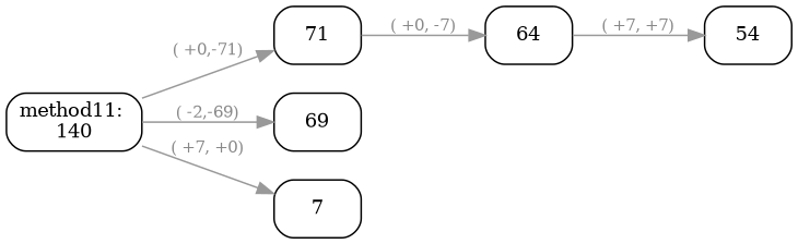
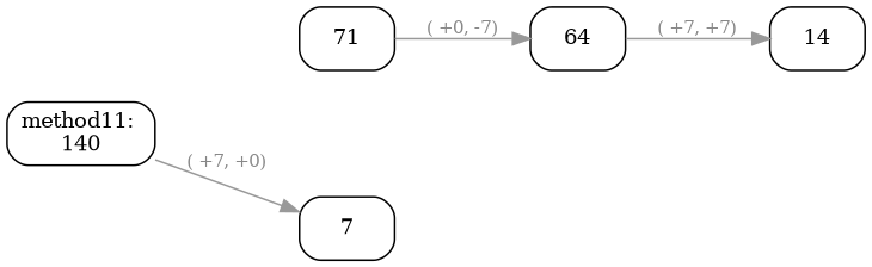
  digraph {
    rankdir=LR
    node [color=black fontcolor=black fontsize=12 shape=box style=rounded]
    edge [color="#999999" fontcolor="#888888" fontsize=10]
    n1 [label="method11: \n140"]
    n2 [label=71]
-   n3 [label=69]
    n4 [label=7]
    n5 [label=64]
-   n6 [label=54]
-   n1 -> n2 [label="( +0,-71)"]
-   n1 -> n3 [label="( -2,-69)"]
+   n6 [label=14]
    n1 -> n4 [label="( +7, +0)"]
    n2 -> n5 [label="( +0, -7)"]
    n5 -> n6 [label="( +7, +7)"]
  }
